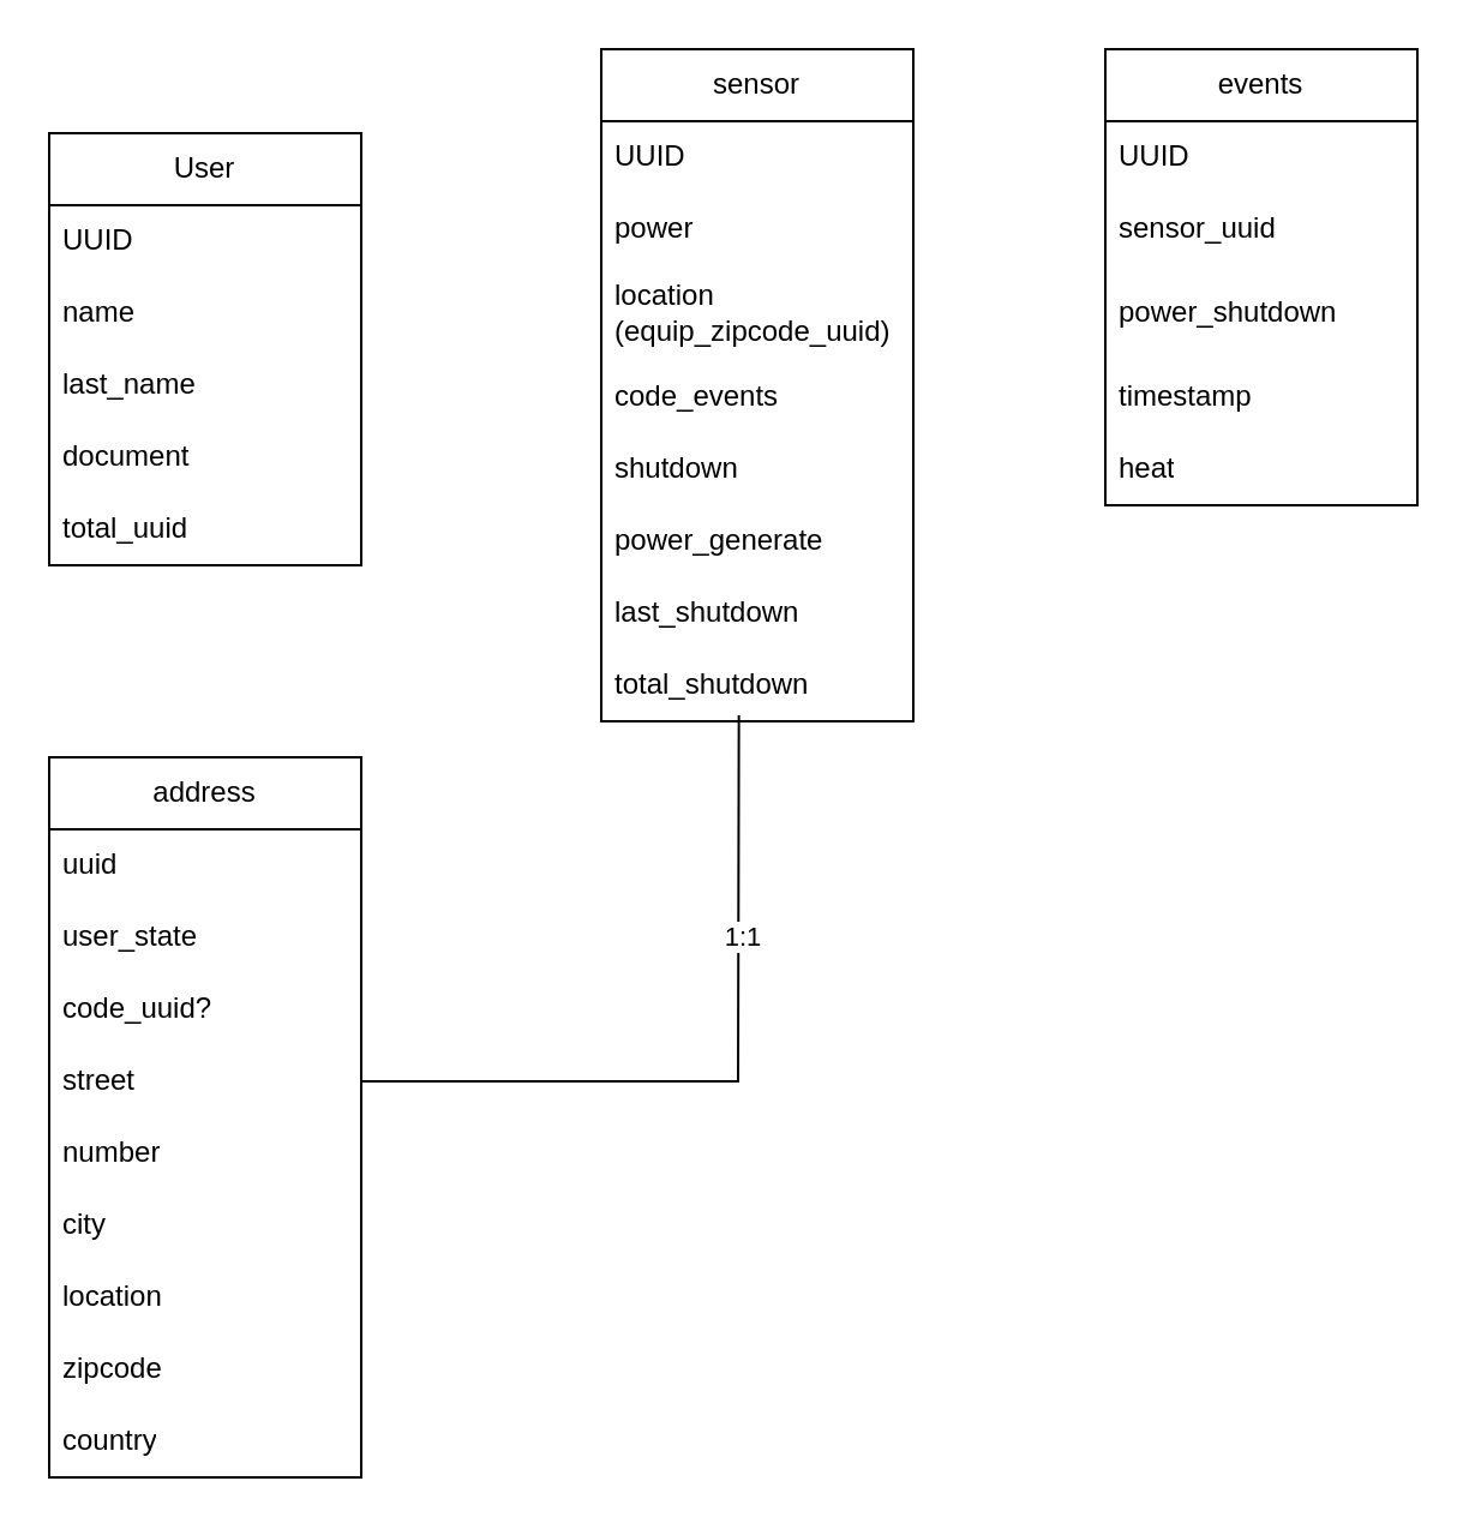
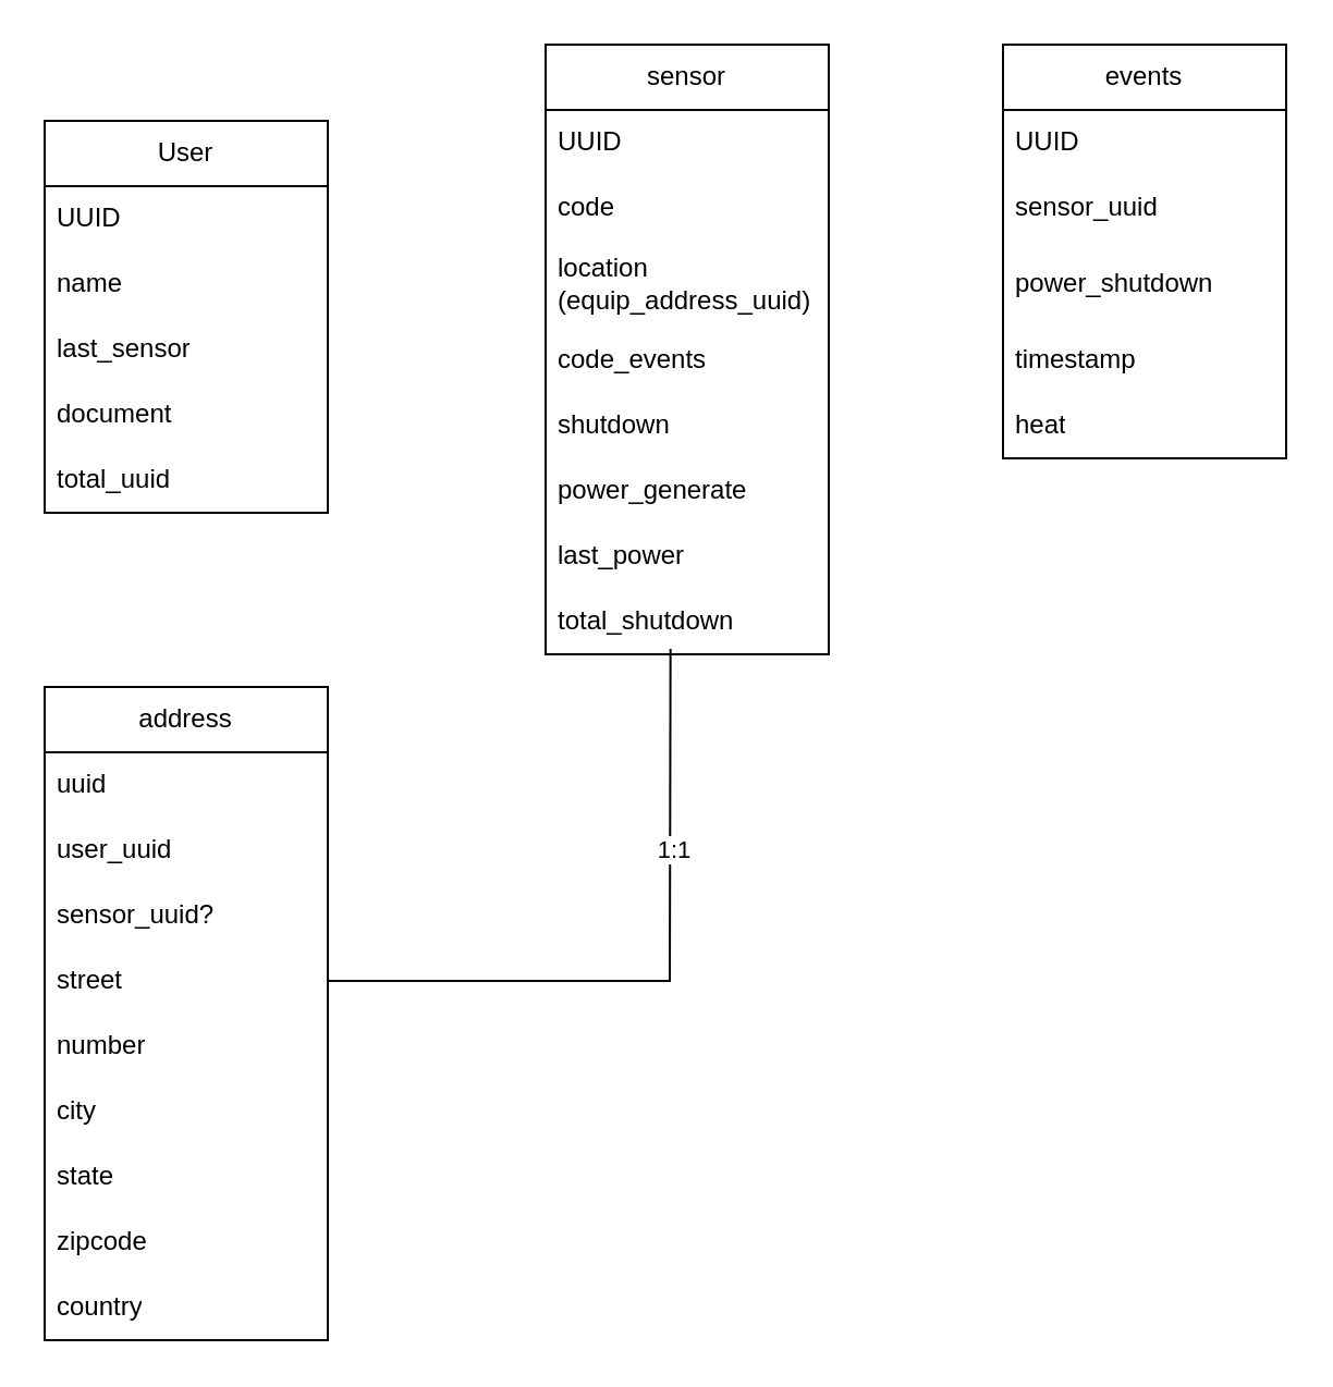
  <mxCell id="0" />
  <mxCell id="1" parent="0" />
  <mxCell id="2" value="User" style="swimlane;fontStyle=0;childLayout=stackLayout;horizontal=1;startSize=30;horizontalStack=0;resizeParent=1;resizeParentMax=0;resizeLast=0;collapsible=1;marginBottom=0;whiteSpace=wrap;html=1;" vertex="1" parent="1"><mxGeometry x="20" y="55" width="130" height="180" as="geometry"><mxRectangle x="110" y="120" width="70" height="30" as="alternateBounds" /></mxGeometry></mxCell>
  <mxCell id="3" value="UUID" style="text;strokeColor=none;fillColor=none;align=left;verticalAlign=middle;spacingLeft=4;spacingRight=4;overflow=hidden;points=[[0,0.5],[1,0.5]];portConstraint=eastwest;rotatable=0;whiteSpace=wrap;html=1;" vertex="1" parent="2"><mxGeometry y="30" width="130" height="30" as="geometry" /></mxCell>
  <mxCell id="4" value="name" style="text;strokeColor=none;fillColor=none;align=left;verticalAlign=middle;spacingLeft=4;spacingRight=4;overflow=hidden;points=[[0,0.5],[1,0.5]];portConstraint=eastwest;rotatable=0;whiteSpace=wrap;html=1;" vertex="1" parent="2"><mxGeometry y="60" width="130" height="30" as="geometry" /></mxCell>
- <mxCell id="5" value="&lt;div&gt;last_name&lt;/div&gt;" style="text;strokeColor=none;fillColor=none;align=left;verticalAlign=middle;spacingLeft=4;spacingRight=4;overflow=hidden;points=[[0,0.5],[1,0.5]];portConstraint=eastwest;rotatable=0;whiteSpace=wrap;html=1;" vertex="1" parent="2"><mxGeometry y="90" width="130" height="30" as="geometry" /></mxCell>
+ <mxCell id="5" value="&lt;div&gt;last_sensor&lt;/div&gt;" style="text;strokeColor=none;fillColor=none;align=left;verticalAlign=middle;spacingLeft=4;spacingRight=4;overflow=hidden;points=[[0,0.5],[1,0.5]];portConstraint=eastwest;rotatable=0;whiteSpace=wrap;html=1;" vertex="1" parent="2"><mxGeometry y="90" width="130" height="30" as="geometry" /></mxCell>
  <mxCell id="6" value="document" style="text;strokeColor=none;fillColor=none;align=left;verticalAlign=middle;spacingLeft=4;spacingRight=4;overflow=hidden;points=[[0,0.5],[1,0.5]];portConstraint=eastwest;rotatable=0;whiteSpace=wrap;html=1;" vertex="1" parent="2"><mxGeometry y="120" width="130" height="30" as="geometry" /></mxCell>
  <mxCell id="7" value="total_uuid" style="text;strokeColor=none;fillColor=none;align=left;verticalAlign=middle;spacingLeft=4;spacingRight=4;overflow=hidden;points=[[0,0.5],[1,0.5]];portConstraint=eastwest;rotatable=0;whiteSpace=wrap;html=1;" vertex="1" parent="2"><mxGeometry y="150" width="130" height="30" as="geometry" /></mxCell>
  <mxCell id="8" value="address" style="swimlane;fontStyle=0;childLayout=stackLayout;horizontal=1;startSize=30;horizontalStack=0;resizeParent=1;resizeParentMax=0;resizeLast=0;collapsible=1;marginBottom=0;whiteSpace=wrap;html=1;" vertex="1" parent="1"><mxGeometry x="20" y="315" width="130" height="300" as="geometry"><mxRectangle x="110" y="120" width="70" height="30" as="alternateBounds" /></mxGeometry></mxCell>
  <mxCell id="9" value="uuid" style="text;strokeColor=none;fillColor=none;align=left;verticalAlign=middle;spacingLeft=4;spacingRight=4;overflow=hidden;points=[[0,0.5],[1,0.5]];portConstraint=eastwest;rotatable=0;whiteSpace=wrap;html=1;" vertex="1" parent="8"><mxGeometry y="30" width="130" height="30" as="geometry" /></mxCell>
- <mxCell id="10" value="user_state" style="text;strokeColor=none;fillColor=none;align=left;verticalAlign=middle;spacingLeft=4;spacingRight=4;overflow=hidden;points=[[0,0.5],[1,0.5]];portConstraint=eastwest;rotatable=0;whiteSpace=wrap;html=1;" vertex="1" parent="8"><mxGeometry y="60" width="130" height="30" as="geometry" /></mxCell>
- <mxCell id="11" value="code_uuid?" style="text;strokeColor=none;fillColor=none;align=left;verticalAlign=middle;spacingLeft=4;spacingRight=4;overflow=hidden;points=[[0,0.5],[1,0.5]];portConstraint=eastwest;rotatable=0;whiteSpace=wrap;html=1;" vertex="1" parent="8"><mxGeometry y="90" width="130" height="30" as="geometry" /></mxCell>
+ <mxCell id="10" value="user_uuid" style="text;strokeColor=none;fillColor=none;align=left;verticalAlign=middle;spacingLeft=4;spacingRight=4;overflow=hidden;points=[[0,0.5],[1,0.5]];portConstraint=eastwest;rotatable=0;whiteSpace=wrap;html=1;" vertex="1" parent="8"><mxGeometry y="60" width="130" height="30" as="geometry" /></mxCell>
+ <mxCell id="11" value="sensor_uuid?" style="text;strokeColor=none;fillColor=none;align=left;verticalAlign=middle;spacingLeft=4;spacingRight=4;overflow=hidden;points=[[0,0.5],[1,0.5]];portConstraint=eastwest;rotatable=0;whiteSpace=wrap;html=1;" vertex="1" parent="8"><mxGeometry y="90" width="130" height="30" as="geometry" /></mxCell>
  <mxCell id="12" value="street" style="text;strokeColor=none;fillColor=none;align=left;verticalAlign=middle;spacingLeft=4;spacingRight=4;overflow=hidden;points=[[0,0.5],[1,0.5]];portConstraint=eastwest;rotatable=0;whiteSpace=wrap;html=1;" vertex="1" parent="8"><mxGeometry y="120" width="130" height="30" as="geometry" /></mxCell>
  <mxCell id="13" value="&lt;div&gt;number&lt;/div&gt;" style="text;strokeColor=none;fillColor=none;align=left;verticalAlign=middle;spacingLeft=4;spacingRight=4;overflow=hidden;points=[[0,0.5],[1,0.5]];portConstraint=eastwest;rotatable=0;whiteSpace=wrap;html=1;" vertex="1" parent="8"><mxGeometry y="150" width="130" height="30" as="geometry" /></mxCell>
  <mxCell id="14" value="city" style="text;strokeColor=none;fillColor=none;align=left;verticalAlign=middle;spacingLeft=4;spacingRight=4;overflow=hidden;points=[[0,0.5],[1,0.5]];portConstraint=eastwest;rotatable=0;whiteSpace=wrap;html=1;" vertex="1" parent="8"><mxGeometry y="180" width="130" height="30" as="geometry" /></mxCell>
- <mxCell id="15" value="location" style="text;strokeColor=none;fillColor=none;align=left;verticalAlign=middle;spacingLeft=4;spacingRight=4;overflow=hidden;points=[[0,0.5],[1,0.5]];portConstraint=eastwest;rotatable=0;whiteSpace=wrap;html=1;" vertex="1" parent="8"><mxGeometry y="210" width="130" height="30" as="geometry" /></mxCell>
+ <mxCell id="15" value="state" style="text;strokeColor=none;fillColor=none;align=left;verticalAlign=middle;spacingLeft=4;spacingRight=4;overflow=hidden;points=[[0,0.5],[1,0.5]];portConstraint=eastwest;rotatable=0;whiteSpace=wrap;html=1;" vertex="1" parent="8"><mxGeometry y="210" width="130" height="30" as="geometry" /></mxCell>
  <mxCell id="16" value="zipcode" style="text;strokeColor=none;fillColor=none;align=left;verticalAlign=middle;spacingLeft=4;spacingRight=4;overflow=hidden;points=[[0,0.5],[1,0.5]];portConstraint=eastwest;rotatable=0;whiteSpace=wrap;html=1;" vertex="1" parent="8"><mxGeometry y="240" width="130" height="30" as="geometry" /></mxCell>
  <mxCell id="17" value="country" style="text;strokeColor=none;fillColor=none;align=left;verticalAlign=middle;spacingLeft=4;spacingRight=4;overflow=hidden;points=[[0,0.5],[1,0.5]];portConstraint=eastwest;rotatable=0;whiteSpace=wrap;html=1;" vertex="1" parent="8"><mxGeometry y="270" width="130" height="30" as="geometry" /></mxCell>
  <mxCell id="18" value="sensor" style="swimlane;fontStyle=0;childLayout=stackLayout;horizontal=1;startSize=30;horizontalStack=0;resizeParent=1;resizeParentMax=0;resizeLast=0;collapsible=1;marginBottom=0;whiteSpace=wrap;html=1;" vertex="1" parent="1"><mxGeometry x="250" y="20" width="130" height="280" as="geometry"><mxRectangle x="110" y="120" width="70" height="30" as="alternateBounds" /></mxGeometry></mxCell>
  <mxCell id="19" value="UUID" style="text;strokeColor=none;fillColor=none;align=left;verticalAlign=middle;spacingLeft=4;spacingRight=4;overflow=hidden;points=[[0,0.5],[1,0.5]];portConstraint=eastwest;rotatable=0;whiteSpace=wrap;html=1;" vertex="1" parent="18"><mxGeometry y="30" width="130" height="30" as="geometry" /></mxCell>
- <mxCell id="20" value="power" style="text;strokeColor=none;fillColor=none;align=left;verticalAlign=middle;spacingLeft=4;spacingRight=4;overflow=hidden;points=[[0,0.5],[1,0.5]];portConstraint=eastwest;rotatable=0;whiteSpace=wrap;html=1;" vertex="1" parent="18"><mxGeometry y="60" width="130" height="30" as="geometry" /></mxCell>
- <mxCell id="21" value="&lt;div&gt;location (equip_zipcode_uuid)&lt;/div&gt;" style="text;strokeColor=none;fillColor=none;align=left;verticalAlign=middle;spacingLeft=4;spacingRight=4;overflow=hidden;points=[[0,0.5],[1,0.5]];portConstraint=eastwest;rotatable=0;whiteSpace=wrap;html=1;" vertex="1" parent="18"><mxGeometry y="90" width="130" height="40" as="geometry" /></mxCell>
+ <mxCell id="20" value="code" style="text;strokeColor=none;fillColor=none;align=left;verticalAlign=middle;spacingLeft=4;spacingRight=4;overflow=hidden;points=[[0,0.5],[1,0.5]];portConstraint=eastwest;rotatable=0;whiteSpace=wrap;html=1;" vertex="1" parent="18"><mxGeometry y="60" width="130" height="30" as="geometry" /></mxCell>
+ <mxCell id="21" value="&lt;div&gt;location (equip_address_uuid)&lt;/div&gt;" style="text;strokeColor=none;fillColor=none;align=left;verticalAlign=middle;spacingLeft=4;spacingRight=4;overflow=hidden;points=[[0,0.5],[1,0.5]];portConstraint=eastwest;rotatable=0;whiteSpace=wrap;html=1;" vertex="1" parent="18"><mxGeometry y="90" width="130" height="40" as="geometry" /></mxCell>
  <mxCell id="22" value="code_events" style="text;strokeColor=none;fillColor=none;align=left;verticalAlign=middle;spacingLeft=4;spacingRight=4;overflow=hidden;points=[[0,0.5],[1,0.5]];portConstraint=eastwest;rotatable=0;whiteSpace=wrap;html=1;" vertex="1" parent="18"><mxGeometry y="130" width="130" height="30" as="geometry" /></mxCell>
  <mxCell id="23" value="shutdown" style="text;strokeColor=none;fillColor=none;align=left;verticalAlign=middle;spacingLeft=4;spacingRight=4;overflow=hidden;points=[[0,0.5],[1,0.5]];portConstraint=eastwest;rotatable=0;whiteSpace=wrap;html=1;" vertex="1" parent="18"><mxGeometry y="160" width="130" height="30" as="geometry" /></mxCell>
  <mxCell id="24" value="power_generate" style="text;strokeColor=none;fillColor=none;align=left;verticalAlign=middle;spacingLeft=4;spacingRight=4;overflow=hidden;points=[[0,0.5],[1,0.5]];portConstraint=eastwest;rotatable=0;whiteSpace=wrap;html=1;" vertex="1" parent="18"><mxGeometry y="190" width="130" height="30" as="geometry" /></mxCell>
- <mxCell id="25" value="last_shutdown" style="text;strokeColor=none;fillColor=none;align=left;verticalAlign=middle;spacingLeft=4;spacingRight=4;overflow=hidden;points=[[0,0.5],[1,0.5]];portConstraint=eastwest;rotatable=0;whiteSpace=wrap;html=1;" vertex="1" parent="18"><mxGeometry y="220" width="130" height="30" as="geometry" /></mxCell>
+ <mxCell id="25" value="last_power" style="text;strokeColor=none;fillColor=none;align=left;verticalAlign=middle;spacingLeft=4;spacingRight=4;overflow=hidden;points=[[0,0.5],[1,0.5]];portConstraint=eastwest;rotatable=0;whiteSpace=wrap;html=1;" vertex="1" parent="18"><mxGeometry y="220" width="130" height="30" as="geometry" /></mxCell>
  <mxCell id="26" value="total_shutdown" style="text;strokeColor=none;fillColor=none;align=left;verticalAlign=middle;spacingLeft=4;spacingRight=4;overflow=hidden;points=[[0,0.5],[1,0.5]];portConstraint=eastwest;rotatable=0;whiteSpace=wrap;html=1;" vertex="1" parent="18"><mxGeometry y="250" width="130" height="30" as="geometry" /></mxCell>
  <mxCell id="27" value="events" style="swimlane;fontStyle=0;childLayout=stackLayout;horizontal=1;startSize=30;horizontalStack=0;resizeParent=1;resizeParentMax=0;resizeLast=0;collapsible=1;marginBottom=0;whiteSpace=wrap;html=1;" vertex="1" parent="1"><mxGeometry x="460" y="20" width="130" height="190" as="geometry"><mxRectangle x="110" y="120" width="70" height="30" as="alternateBounds" /></mxGeometry></mxCell>
  <mxCell id="28" value="UUID" style="text;strokeColor=none;fillColor=none;align=left;verticalAlign=middle;spacingLeft=4;spacingRight=4;overflow=hidden;points=[[0,0.5],[1,0.5]];portConstraint=eastwest;rotatable=0;whiteSpace=wrap;html=1;" vertex="1" parent="27"><mxGeometry y="30" width="130" height="30" as="geometry" /></mxCell>
  <mxCell id="29" value="sensor_uuid" style="text;strokeColor=none;fillColor=none;align=left;verticalAlign=middle;spacingLeft=4;spacingRight=4;overflow=hidden;points=[[0,0.5],[1,0.5]];portConstraint=eastwest;rotatable=0;whiteSpace=wrap;html=1;" vertex="1" parent="27"><mxGeometry y="60" width="130" height="30" as="geometry" /></mxCell>
  <mxCell id="30" value="power_shutdown" style="text;strokeColor=none;fillColor=none;align=left;verticalAlign=middle;spacingLeft=4;spacingRight=4;overflow=hidden;points=[[0,0.5],[1,0.5]];portConstraint=eastwest;rotatable=0;whiteSpace=wrap;html=1;" vertex="1" parent="27"><mxGeometry y="90" width="130" height="40" as="geometry" /></mxCell>
  <mxCell id="31" value="timestamp" style="text;strokeColor=none;fillColor=none;align=left;verticalAlign=middle;spacingLeft=4;spacingRight=4;overflow=hidden;points=[[0,0.5],[1,0.5]];portConstraint=eastwest;rotatable=0;whiteSpace=wrap;html=1;" vertex="1" parent="27"><mxGeometry y="130" width="130" height="30" as="geometry" /></mxCell>
  <mxCell id="32" value="heat" style="text;strokeColor=none;fillColor=none;align=left;verticalAlign=middle;spacingLeft=4;spacingRight=4;overflow=hidden;points=[[0,0.5],[1,0.5]];portConstraint=eastwest;rotatable=0;whiteSpace=wrap;html=1;" vertex="1" parent="27"><mxGeometry y="160" width="130" height="30" as="geometry" /></mxCell>
  <mxCell id="33" value="" style="endArrow=none;html=1;rounded=0;exitX=0.441;exitY=0.916;exitDx=0;exitDy=0;exitPerimeter=0;entryX=1;entryY=0.5;entryDx=0;entryDy=0;" edge="1" parent="1" source="26" target="12"><mxGeometry width="50" height="50" relative="1" as="geometry"><mxPoint x="310" y="375" as="sourcePoint" /><mxPoint x="360" y="325" as="targetPoint" /><Array as="points"><mxPoint x="307" y="450" /></Array></mxGeometry></mxCell>
  <mxCell id="34" value="1:1" style="edgeLabel;html=1;align=center;verticalAlign=middle;resizable=0;points=[];" vertex="1" connectable="0" parent="33"><mxGeometry x="-0.407" y="1" relative="1" as="geometry"><mxPoint as="offset" /></mxGeometry></mxCell>
